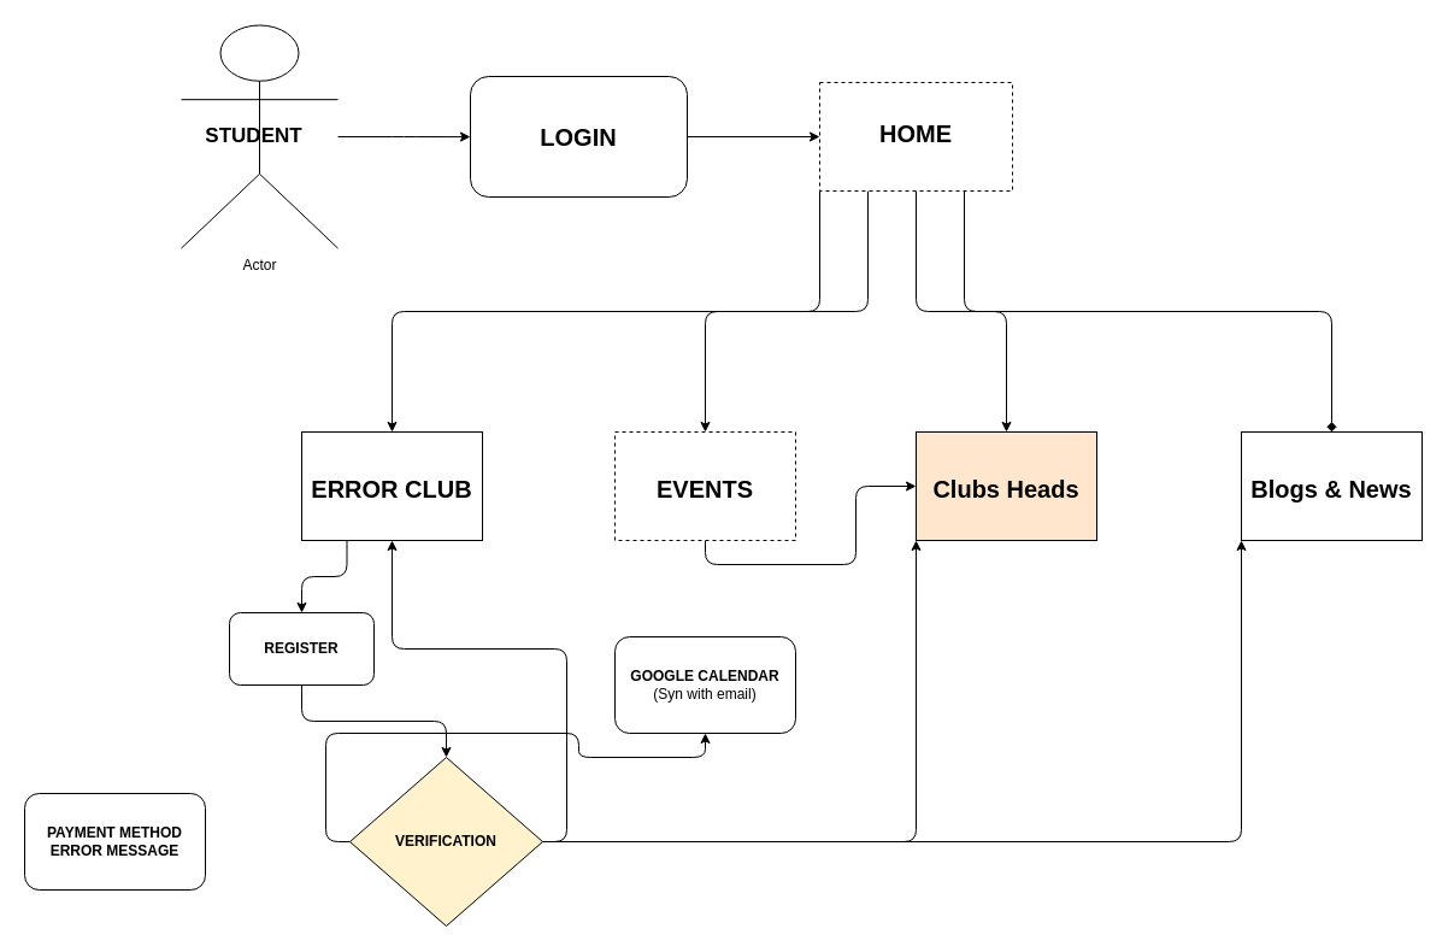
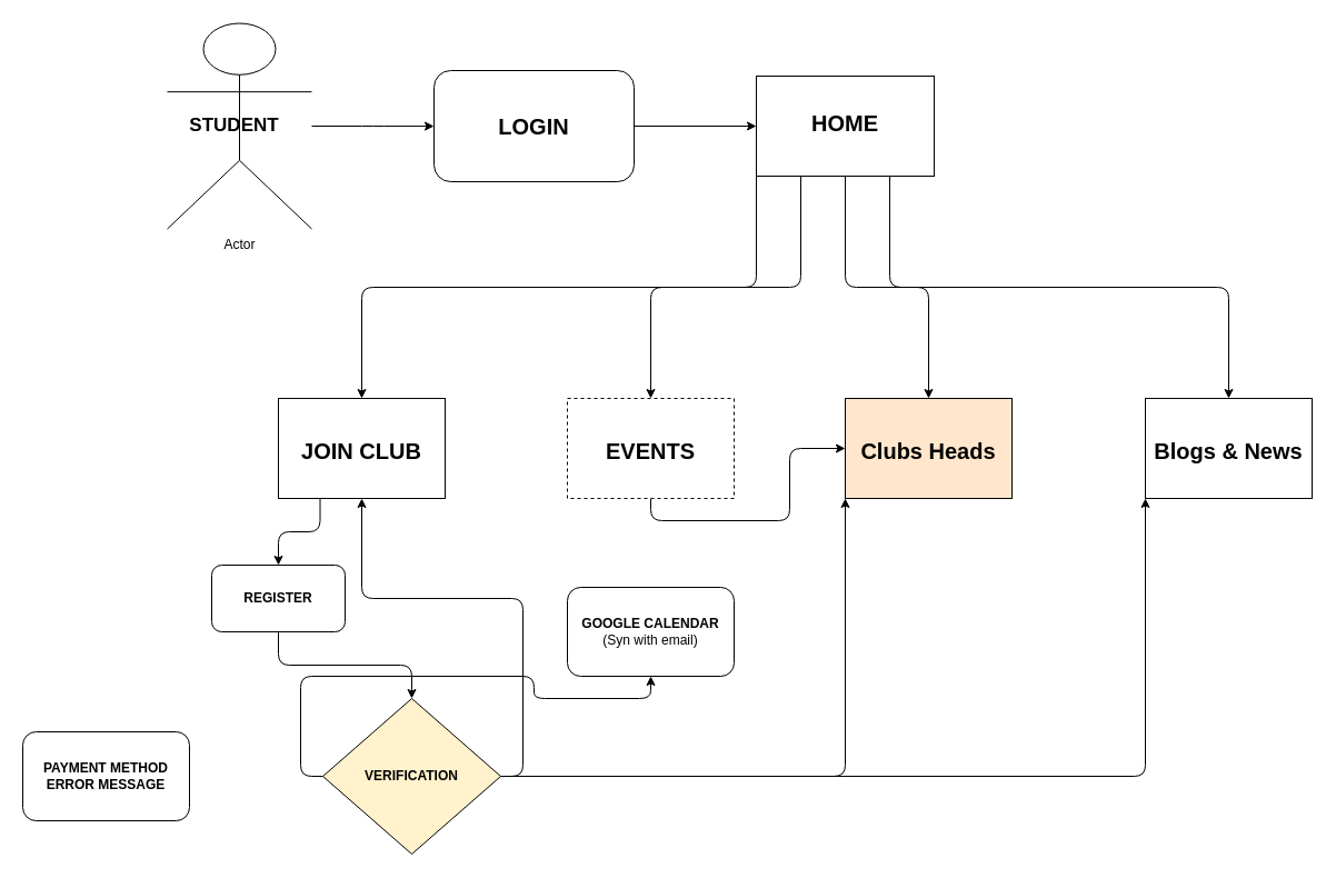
  <mxCell id="0" />
  <mxCell id="1" parent="0" />
  <mxCell id="2" value="" style="edgeStyle=orthogonalEdgeStyle;curved=0;rounded=1;sketch=0;orthogonalLoop=1;jettySize=auto;html=1;fontSize=20;" edge="1" parent="1" source="3"><mxGeometry relative="1" as="geometry"><mxPoint x="390" y="113.1" as="targetPoint" /></mxGeometry></mxCell>
  <mxCell id="3" value="Actor" style="shape=umlActor;verticalLabelPosition=bottom;verticalAlign=top;html=1;outlineConnect=0;" vertex="1" parent="1"><mxGeometry x="150" y="20.5" width="130" height="185" as="geometry" /></mxCell>
  <mxCell id="4" value="" style="edgeStyle=orthogonalEdgeStyle;curved=0;rounded=1;sketch=0;orthogonalLoop=1;jettySize=auto;html=1;fontSize=20;exitX=1;exitY=0.5;exitDx=0;exitDy=0;" edge="1" parent="1" source="16" target="9"><mxGeometry relative="1" as="geometry"><mxPoint x="590" y="113" as="sourcePoint" /></mxGeometry></mxCell>
  <mxCell id="5" style="edgeStyle=orthogonalEdgeStyle;curved=0;rounded=1;sketch=0;orthogonalLoop=1;jettySize=auto;html=1;exitX=0;exitY=1;exitDx=0;exitDy=0;entryX=0.5;entryY=0;entryDx=0;entryDy=0;fontSize=20;" edge="1" parent="1" source="9" target="11"><mxGeometry relative="1" as="geometry" /></mxCell>
  <mxCell id="6" style="edgeStyle=orthogonalEdgeStyle;curved=0;rounded=1;sketch=0;orthogonalLoop=1;jettySize=auto;html=1;exitX=0.25;exitY=1;exitDx=0;exitDy=0;entryX=0.5;entryY=0;entryDx=0;entryDy=0;fontSize=20;" edge="1" parent="1" source="9" target="13"><mxGeometry relative="1" as="geometry" /></mxCell>
  <mxCell id="7" style="edgeStyle=orthogonalEdgeStyle;curved=0;rounded=1;sketch=0;orthogonalLoop=1;jettySize=auto;html=1;exitX=0.5;exitY=1;exitDx=0;exitDy=0;entryX=0.5;entryY=0;entryDx=0;entryDy=0;fontSize=20;" edge="1" parent="1" source="9" target="14"><mxGeometry relative="1" as="geometry" /></mxCell>
- <mxCell id="8" style="edgeStyle=orthogonalEdgeStyle;curved=0;rounded=1;sketch=0;orthogonalLoop=1;jettySize=auto;html=1;exitX=0.75;exitY=1;exitDx=0;exitDy=0;entryX=0.5;entryY=0;entryDx=0;entryDy=0;fontSize=20;endArrow=diamond;" edge="1" parent="1" source="9" target="15"><mxGeometry relative="1" as="geometry" /></mxCell>
- <mxCell id="9" value="&lt;div align=&quot;center&quot;&gt;&lt;font style=&quot;font-size: 20px;&quot;&gt;&lt;b&gt;&lt;br&gt;&lt;/b&gt;&lt;/font&gt;&lt;/div&gt;&lt;div align=&quot;center&quot;&gt;&lt;font style=&quot;font-size: 20px;&quot;&gt;&lt;b&gt;HOME&lt;br&gt;&lt;/b&gt;&lt;/font&gt;&lt;/div&gt;" style="whiteSpace=wrap;html=1;verticalAlign=top;align=center;dashed=1;" vertex="1" parent="1"><mxGeometry x="680" y="68" width="160" height="90" as="geometry" /></mxCell>
+ <mxCell id="8" style="edgeStyle=orthogonalEdgeStyle;curved=0;rounded=1;sketch=0;orthogonalLoop=1;jettySize=auto;html=1;exitX=0.75;exitY=1;exitDx=0;exitDy=0;entryX=0.5;entryY=0;entryDx=0;entryDy=0;fontSize=20;" edge="1" parent="1" source="9" target="15"><mxGeometry relative="1" as="geometry" /></mxCell>
+ <mxCell id="9" value="&lt;div align=&quot;center&quot;&gt;&lt;font style=&quot;font-size: 20px;&quot;&gt;&lt;b&gt;&lt;br&gt;&lt;/b&gt;&lt;/font&gt;&lt;/div&gt;&lt;div align=&quot;center&quot;&gt;&lt;font style=&quot;font-size: 20px;&quot;&gt;&lt;b&gt;HOME&lt;br&gt;&lt;/b&gt;&lt;/font&gt;&lt;/div&gt;" style="whiteSpace=wrap;html=1;verticalAlign=top;align=center;" vertex="1" parent="1"><mxGeometry x="680" y="68" width="160" height="90" as="geometry" /></mxCell>
  <mxCell id="10" style="edgeStyle=orthogonalEdgeStyle;curved=0;rounded=1;sketch=0;orthogonalLoop=1;jettySize=auto;html=1;exitX=0.25;exitY=1;exitDx=0;exitDy=0;entryX=0.5;entryY=0;entryDx=0;entryDy=0;" edge="1" parent="1" source="11" target="18"><mxGeometry relative="1" as="geometry" /></mxCell>
- <mxCell id="11" value="&lt;div&gt;&lt;br&gt;&lt;/div&gt;&lt;div&gt;&lt;br&gt;&lt;/div&gt;&lt;div align=&quot;right&quot;&gt;&lt;font style=&quot;font-size: 20px;&quot;&gt;&lt;b&gt;ERROR CLUB&lt;/b&gt;&lt;/font&gt;&lt;br&gt;&lt;/div&gt;" style="whiteSpace=wrap;html=1;verticalAlign=top;" vertex="1" parent="1"><mxGeometry x="250" y="358" width="150" height="90" as="geometry" /></mxCell>
+ <mxCell id="11" value="&lt;div&gt;&lt;br&gt;&lt;/div&gt;&lt;div&gt;&lt;br&gt;&lt;/div&gt;&lt;div align=&quot;right&quot;&gt;&lt;font style=&quot;font-size: 20px;&quot;&gt;&lt;b&gt;JOIN CLUB&lt;/b&gt;&lt;/font&gt;&lt;br&gt;&lt;/div&gt;" style="whiteSpace=wrap;html=1;verticalAlign=top;" vertex="1" parent="1"><mxGeometry x="250" y="358" width="150" height="90" as="geometry" /></mxCell>
  <mxCell id="12" style="edgeStyle=orthogonalEdgeStyle;curved=0;rounded=1;sketch=0;orthogonalLoop=1;jettySize=auto;html=1;exitX=0.5;exitY=1;exitDx=0;exitDy=0;" edge="1" parent="1" source="13" target="14"><mxGeometry relative="1" as="geometry" /></mxCell>
  <mxCell id="13" value="&lt;div&gt;&lt;br&gt;&lt;/div&gt;&lt;div&gt;&lt;br&gt;&lt;/div&gt;&lt;div align=&quot;right&quot;&gt;&lt;font style=&quot;font-size: 20px;&quot;&gt;&lt;b&gt;EVENTS&lt;br&gt;&lt;/b&gt;&lt;/font&gt;&lt;/div&gt;" style="whiteSpace=wrap;html=1;verticalAlign=top;dashed=1;" vertex="1" parent="1"><mxGeometry x="510" y="358" width="150" height="90" as="geometry" /></mxCell>
  <mxCell id="14" value="&lt;div&gt;&lt;br&gt;&lt;/div&gt;&lt;div&gt;&lt;br&gt;&lt;/div&gt;&lt;div align=&quot;right&quot;&gt;&lt;font style=&quot;font-size: 20px;&quot;&gt;&lt;b&gt;Clubs Heads&lt;br&gt;&lt;/b&gt;&lt;/font&gt;&lt;/div&gt;" style="whiteSpace=wrap;html=1;verticalAlign=top;fillColor=#ffe6cc;" vertex="1" parent="1"><mxGeometry x="760" y="358" width="150" height="90" as="geometry" /></mxCell>
  <mxCell id="15" value="&lt;div&gt;&lt;br&gt;&lt;/div&gt;&lt;div&gt;&lt;br&gt;&lt;/div&gt;&lt;div align=&quot;right&quot;&gt;&lt;font style=&quot;font-size: 20px;&quot;&gt;&lt;b&gt;Blogs &amp;amp; News&lt;br&gt;&lt;/b&gt;&lt;/font&gt;&lt;/div&gt;" style="whiteSpace=wrap;html=1;verticalAlign=top;" vertex="1" parent="1"><mxGeometry x="1030" y="358" width="150" height="90" as="geometry" /></mxCell>
  <mxCell id="16" value="&lt;b&gt;LOGIN&lt;/b&gt;" style="rounded=1;whiteSpace=wrap;html=1;sketch=0;fontSize=20;" vertex="1" parent="1"><mxGeometry x="390" y="63" width="180" height="100" as="geometry" /></mxCell>
  <mxCell id="17" style="edgeStyle=orthogonalEdgeStyle;curved=0;rounded=1;sketch=0;orthogonalLoop=1;jettySize=auto;html=1;exitX=0.5;exitY=1;exitDx=0;exitDy=0;" edge="1" parent="1" source="18" target="23"><mxGeometry relative="1" as="geometry" /></mxCell>
  <mxCell id="18" value="&lt;b&gt;REGISTER&lt;/b&gt;" style="rounded=1;whiteSpace=wrap;html=1;sketch=0;" vertex="1" parent="1"><mxGeometry x="190" y="508" width="120" height="60" as="geometry" /></mxCell>
  <mxCell id="19" style="edgeStyle=orthogonalEdgeStyle;curved=0;rounded=1;sketch=0;orthogonalLoop=1;jettySize=auto;html=1;exitX=0;exitY=0.5;exitDx=0;exitDy=0;" edge="1" parent="1" source="23" target="25"><mxGeometry relative="1" as="geometry" /></mxCell>
  <mxCell id="20" style="edgeStyle=orthogonalEdgeStyle;curved=0;rounded=1;sketch=0;orthogonalLoop=1;jettySize=auto;html=1;exitX=1;exitY=0.5;exitDx=0;exitDy=0;" edge="1" parent="1" source="23" target="11"><mxGeometry relative="1" as="geometry" /></mxCell>
  <mxCell id="21" style="edgeStyle=orthogonalEdgeStyle;curved=0;rounded=1;sketch=0;orthogonalLoop=1;jettySize=auto;html=1;exitX=1;exitY=0.5;exitDx=0;exitDy=0;entryX=0;entryY=1;entryDx=0;entryDy=0;" edge="1" parent="1" source="23" target="14"><mxGeometry relative="1" as="geometry" /></mxCell>
  <mxCell id="22" style="edgeStyle=orthogonalEdgeStyle;curved=0;rounded=1;sketch=0;orthogonalLoop=1;jettySize=auto;html=1;exitX=1;exitY=0.5;exitDx=0;exitDy=0;entryX=0;entryY=1;entryDx=0;entryDy=0;" edge="1" parent="1" source="23" target="15"><mxGeometry relative="1" as="geometry" /></mxCell>
  <mxCell id="23" value="&lt;b&gt;VERIFICATION&lt;/b&gt;" style="rhombus;whiteSpace=wrap;html=1;rounded=0;sketch=0;fillColor=#fff2cc;" vertex="1" parent="1"><mxGeometry x="290" y="628" width="160" height="140" as="geometry" /></mxCell>
  <mxCell id="24" value="&lt;b&gt;PAYMENT METHOD ERROR MESSAGE&lt;br&gt;&lt;/b&gt;" style="rounded=1;whiteSpace=wrap;html=1;sketch=0;" vertex="1" parent="1"><mxGeometry x="20" y="658" width="150" height="80" as="geometry" /></mxCell>
  <mxCell id="25" value="&lt;b&gt;GOOGLE CALENDAR&lt;br&gt;&lt;/b&gt;(Syn with email)" style="rounded=1;whiteSpace=wrap;html=1;sketch=0;" vertex="1" parent="1"><mxGeometry x="510" y="528" width="150" height="80" as="geometry" /></mxCell>
  <mxCell id="26" value="&lt;font size=&quot;1&quot;&gt;&lt;b style=&quot;font-size: 17px;&quot;&gt;STUDENT&lt;/b&gt;&lt;/font&gt;" style="text;html=1;align=center;verticalAlign=middle;resizable=0;points=[];autosize=1;strokeColor=none;fillColor=none;" vertex="1" parent="1"><mxGeometry x="160" y="103" width="100" height="20" as="geometry" /></mxCell>
